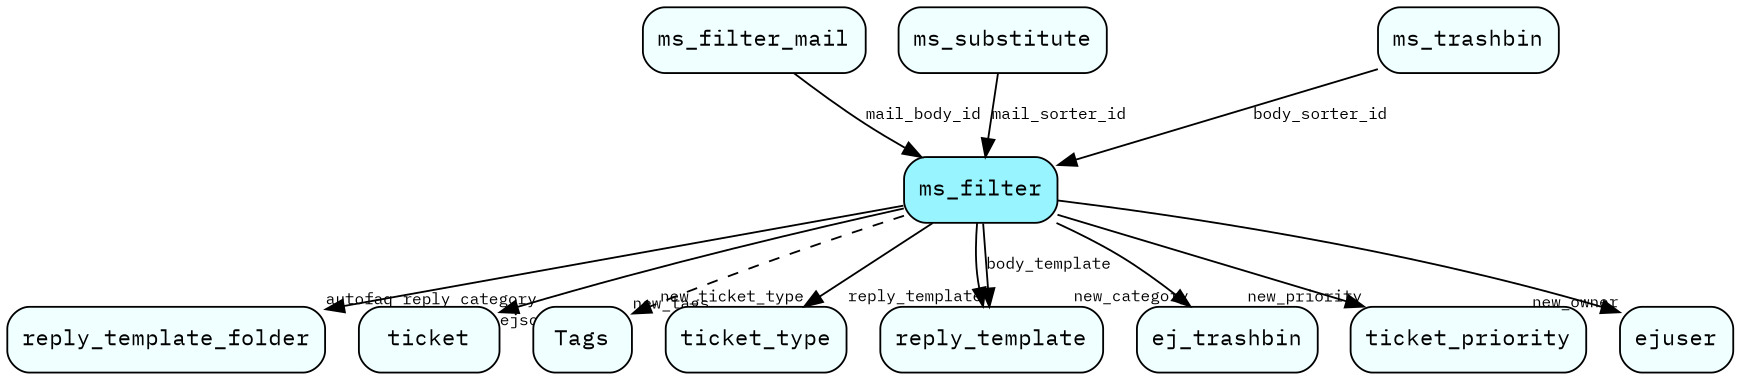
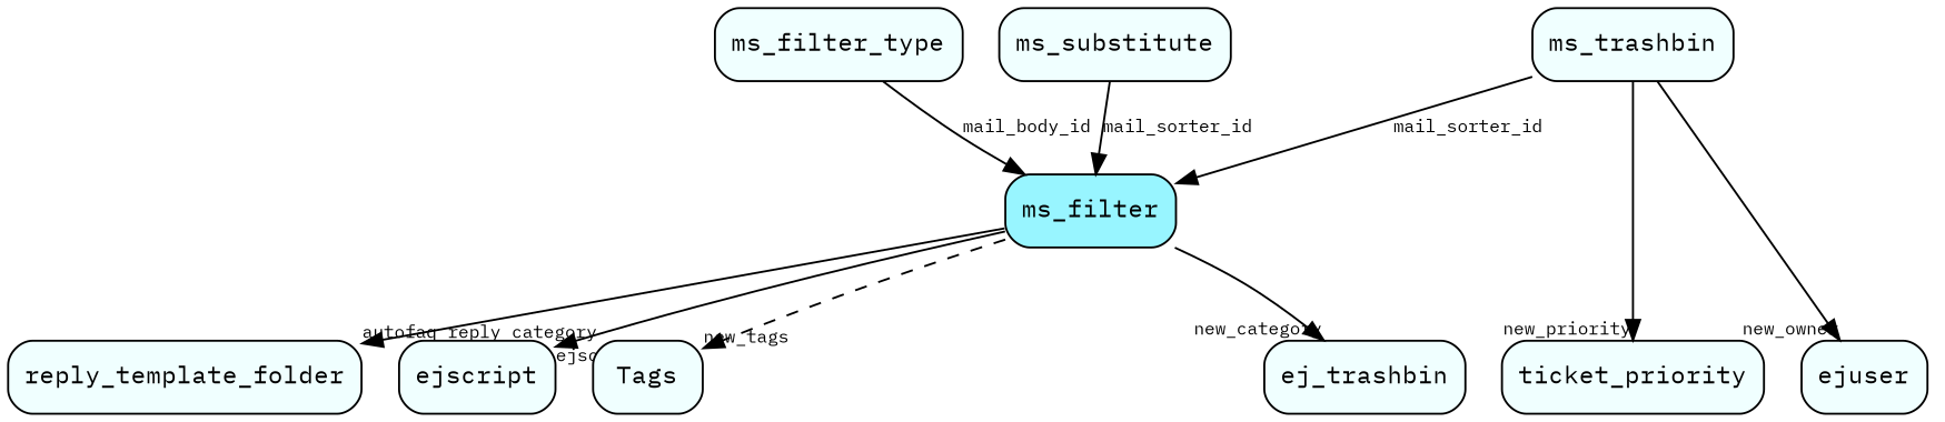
  digraph {
    fontname="IBM Plex Mono"
    node [fillcolor=azure1 fontname="IBM Plex Mono" fontsize=12 shape=box style="rounded, filled"]
    edge [fontname="IBM Plex Mono" fontsize=9]
    ms_filter [fillcolor=cadetblue1]
    ticket_priority
    n3 [label=ej_trashbin]
    ejuser
-   reply_template
    reply_template_folder
-   ejscript [label=ticket]
+   ejscript
    Tags
-   ticket_type
-   ms_filter_mail
+   ms_filter_mail [label=ms_filter_type]
    ms_trashbin
    ms_substitute
-   ms_filter -> ticket_priority [headlabel=new_priority]
+   ms_trashbin -> ticket_priority [headlabel=new_priority]
    ms_filter -> n3 [headlabel=new_category]
-   ms_filter -> ejuser [headlabel=new_owner]
-   ms_filter -> reply_template [headlabel=reply_template]
-   ms_filter -> reply_template [label=body_template]
+   ms_trashbin -> ejuser [headlabel=new_owner]
    ms_filter -> reply_template_folder [headlabel=autofaq_reply_category]
    ms_filter -> ejscript [headlabel=ejscript]
    ms_filter -> Tags [headlabel=new_tags style=dashed]
-   ms_filter -> ticket_type [headlabel=new_ticket_type]
    ms_filter_mail -> ms_filter [label=mail_body_id]
-   ms_trashbin -> ms_filter [label=body_sorter_id]
+   ms_trashbin -> ms_filter [label=mail_sorter_id]
    ms_substitute -> ms_filter [label=mail_sorter_id]
  }
